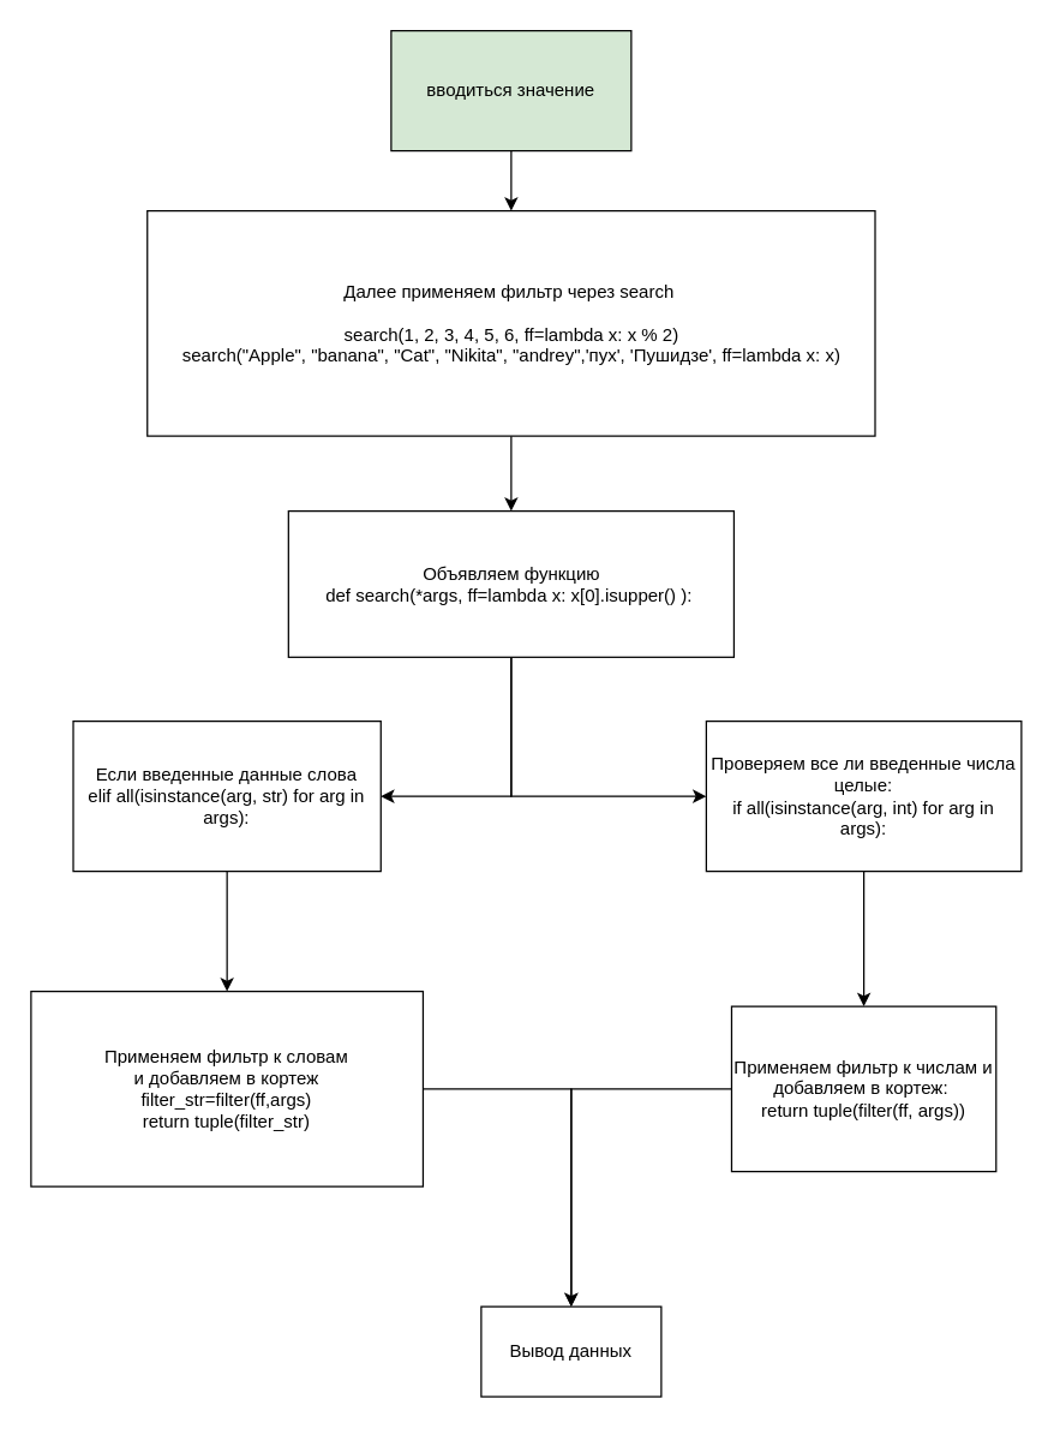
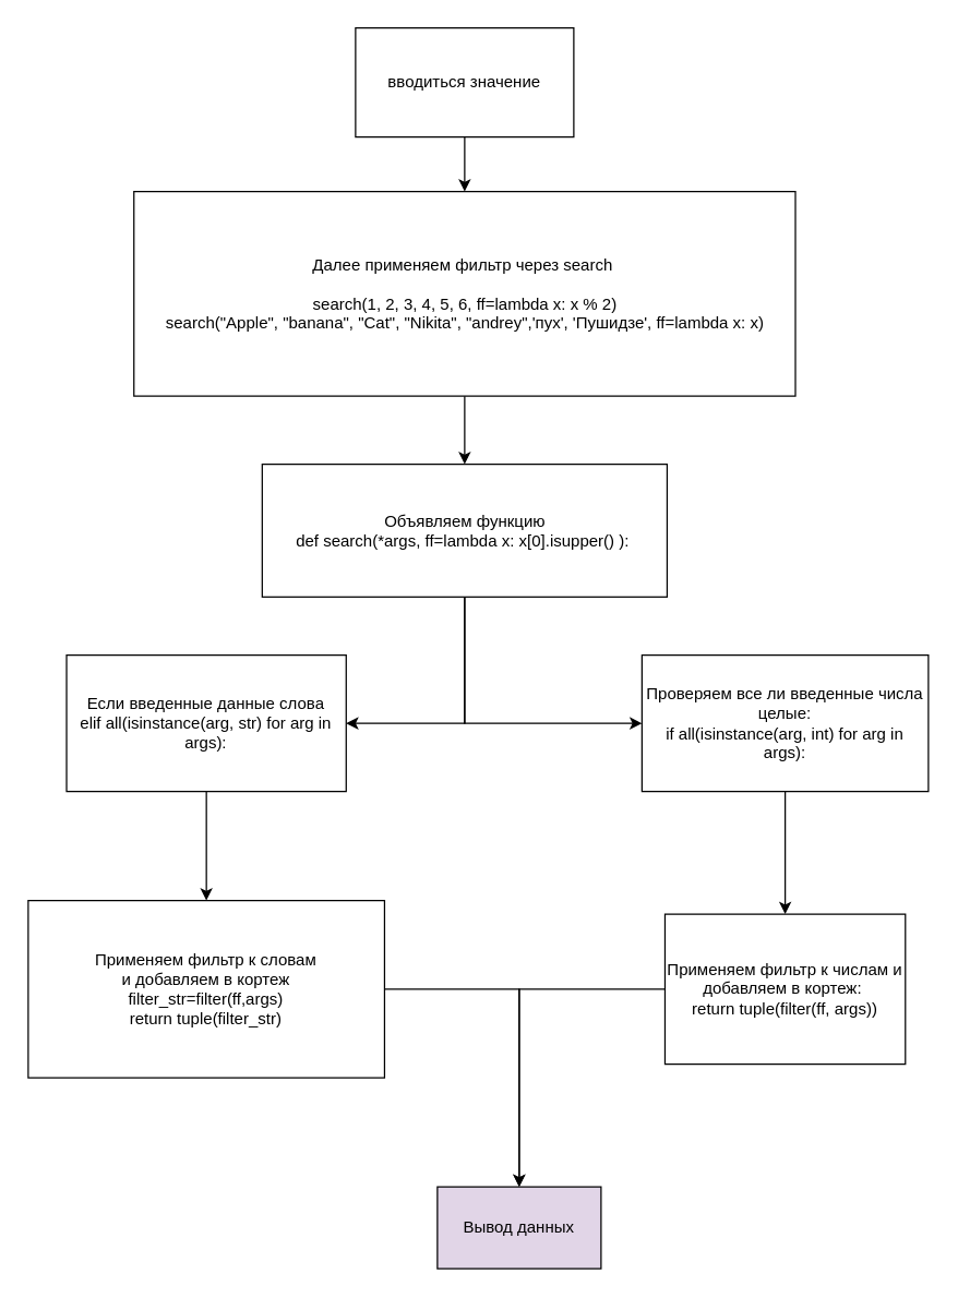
  <mxCell id="0" />
  <mxCell id="1" parent="0" />
  <mxCell id="2" value="" style="edgeStyle=orthogonalEdgeStyle;rounded=0;orthogonalLoop=1;jettySize=auto;html=1;" edge="1" parent="1" source="3" target="5"><mxGeometry relative="1" as="geometry" /></mxCell>
- <mxCell id="3" value="&amp;nbsp;вводиться значение&amp;nbsp;" style="rounded=0;whiteSpace=wrap;html=1;fillColor=#d5e8d4;" vertex="1" parent="1"><mxGeometry x="260" y="20" width="160" height="80" as="geometry" /></mxCell>
+ <mxCell id="3" value="&amp;nbsp;вводиться значение&amp;nbsp;" style="rounded=0;whiteSpace=wrap;html=1;" vertex="1" parent="1"><mxGeometry x="260" y="20" width="160" height="80" as="geometry" /></mxCell>
  <mxCell id="4" style="edgeStyle=orthogonalEdgeStyle;rounded=0;orthogonalLoop=1;jettySize=auto;html=1;entryX=0.5;entryY=0;entryDx=0;entryDy=0;" edge="1" parent="1" source="5" target="8"><mxGeometry relative="1" as="geometry" /></mxCell>
  <mxCell id="5" value="Далее применяем фильтр&amp;nbsp;&lt;span style=&quot;background-color: initial;&quot;&gt;через search&amp;nbsp;&lt;/span&gt;&lt;div&gt;&lt;br&gt;&lt;div&gt;&lt;div&gt;search(1, 2, 3, 4, 5, 6, ff=lambda x: x % 2)&lt;br&gt;&lt;/div&gt;&lt;/div&gt;&lt;div&gt;search(&quot;Apple&quot;, &quot;banana&quot;, &quot;Cat&quot;, &quot;Nikita&quot;, &quot;andrey&quot;,'пух', 'Пушидзе', ff=lambda x: x)&lt;br&gt;&lt;/div&gt;&lt;/div&gt;" style="whiteSpace=wrap;html=1;rounded=0;" vertex="1" parent="1"><mxGeometry x="97.5" y="140" width="485" height="150" as="geometry" /></mxCell>
  <mxCell id="6" style="edgeStyle=orthogonalEdgeStyle;rounded=0;orthogonalLoop=1;jettySize=auto;html=1;entryX=1;entryY=0.5;entryDx=0;entryDy=0;" edge="1" parent="1" source="8" target="11"><mxGeometry relative="1" as="geometry" /></mxCell>
  <mxCell id="7" style="edgeStyle=orthogonalEdgeStyle;rounded=0;orthogonalLoop=1;jettySize=auto;html=1;entryX=0;entryY=0.5;entryDx=0;entryDy=0;" edge="1" parent="1" source="8" target="9"><mxGeometry relative="1" as="geometry"><Array as="points"><mxPoint x="340" y="530" /><mxPoint x="451" y="530" /></Array></mxGeometry></mxCell>
  <mxCell id="8" value="Объявляем функцию&lt;div&gt;def search(*args, ff=lambda x: x[0].isupper() ):&amp;nbsp;&lt;/div&gt;" style="rounded=0;whiteSpace=wrap;html=1;" vertex="1" parent="1"><mxGeometry x="191.56" y="340" width="296.88" height="97.35" as="geometry" /></mxCell>
  <mxCell id="9" value="&lt;div&gt;Проверяем все ли введенные числа целые:&lt;/div&gt;&lt;div&gt;if all(isinstance(arg, int) for arg in args):&lt;/div&gt;" style="rounded=0;whiteSpace=wrap;html=1;" vertex="1" parent="1"><mxGeometry x="470" y="480" width="210" height="100" as="geometry" /></mxCell>
  <mxCell id="10" style="edgeStyle=orthogonalEdgeStyle;rounded=0;orthogonalLoop=1;jettySize=auto;html=1;entryX=0.5;entryY=0;entryDx=0;entryDy=0;" edge="1" parent="1" source="11" target="15"><mxGeometry relative="1" as="geometry" /></mxCell>
  <mxCell id="11" value="Если введенные данные слова&lt;div&gt;elif all(isinstance(arg, str) for arg in args):&lt;br&gt;&lt;/div&gt;" style="rounded=0;whiteSpace=wrap;html=1;" vertex="1" parent="1"><mxGeometry x="48.12" y="480" width="205" height="100" as="geometry" /></mxCell>
  <mxCell id="12" style="edgeStyle=orthogonalEdgeStyle;rounded=0;orthogonalLoop=1;jettySize=auto;html=1;exitX=0;exitY=0.5;exitDx=0;exitDy=0;entryX=0.5;entryY=0;entryDx=0;entryDy=0;" edge="1" parent="1" source="13" target="17"><mxGeometry relative="1" as="geometry" /></mxCell>
  <mxCell id="13" value="&lt;div&gt;Применяем фильтр к числам и добавляем в кортеж:&amp;nbsp;&lt;/div&gt;return tuple(filter(ff, args))" style="whiteSpace=wrap;html=1;rounded=0;" vertex="1" parent="1"><mxGeometry x="486.88" y="670" width="176.25" height="110" as="geometry" /></mxCell>
  <mxCell id="14" value="" style="edgeStyle=orthogonalEdgeStyle;rounded=0;orthogonalLoop=1;jettySize=auto;html=1;" edge="1" parent="1" source="15" target="17"><mxGeometry relative="1" as="geometry" /></mxCell>
  <mxCell id="15" value="Применяем фильтр к словам&lt;div&gt;и добавляем в кортеж&lt;/div&gt;&lt;div&gt;&lt;div&gt;filter_str=filter(ff,args)&lt;/div&gt;&lt;div&gt;return tuple(filter_str)&lt;/div&gt;&lt;/div&gt;" style="whiteSpace=wrap;html=1;rounded=0;" vertex="1" parent="1"><mxGeometry y="660" width="261.25" height="130" as="geometry" x="20" /></mxCell>
  <mxCell id="16" style="edgeStyle=orthogonalEdgeStyle;rounded=0;orthogonalLoop=1;jettySize=auto;html=1;entryX=0.5;entryY=0;entryDx=0;entryDy=0;" edge="1" parent="1" source="9" target="13"><mxGeometry relative="1" as="geometry"><mxPoint x="580" y="650" as="targetPoint" /></mxGeometry></mxCell>
- <mxCell id="17" value="Вывод данных" style="whiteSpace=wrap;html=1;rounded=0;" vertex="1" parent="1"><mxGeometry x="320" y="870" width="120" height="60" as="geometry" /></mxCell>
+ <mxCell id="17" value="Вывод данных" style="whiteSpace=wrap;html=1;rounded=0;fillColor=#e1d5e7;" vertex="1" parent="1"><mxGeometry x="320" y="870" width="120" height="60" as="geometry" /></mxCell>
